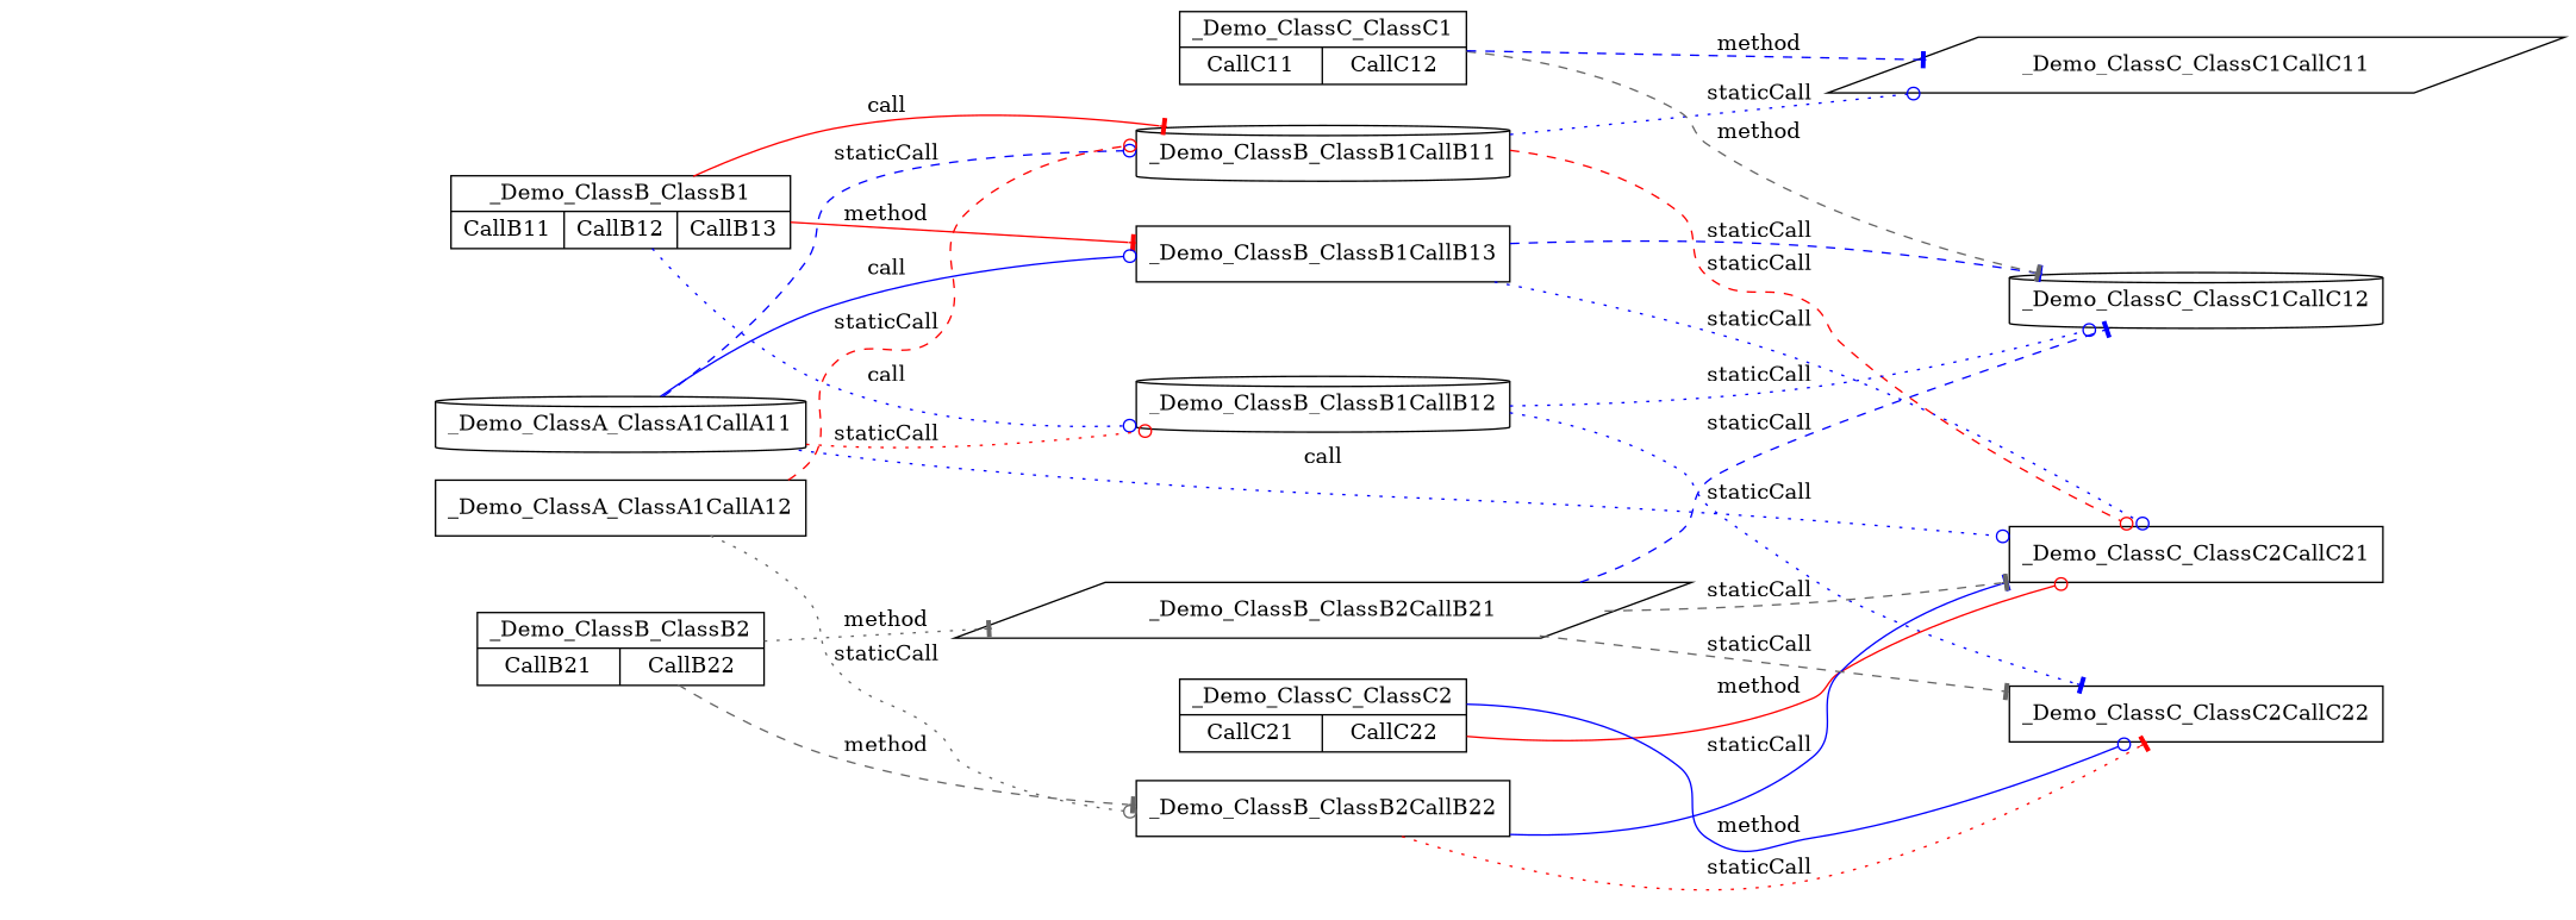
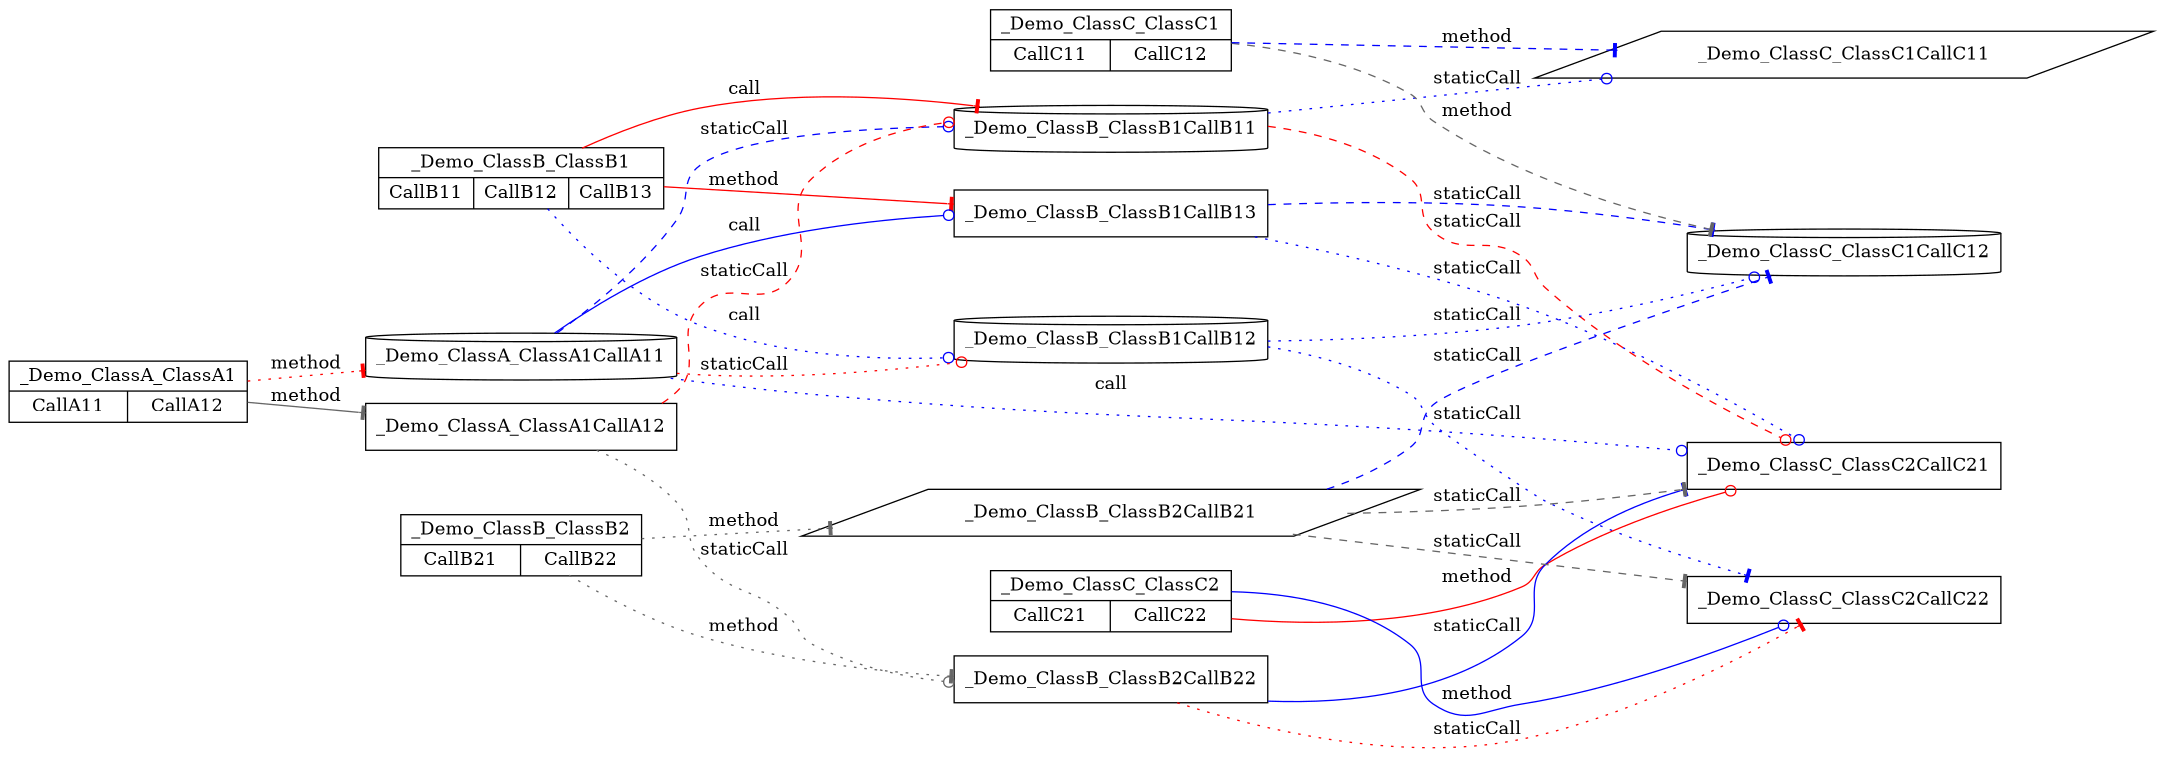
  digraph {
    rankdir=LR
    node [shape=record]
    edge [arrowhead=tee color=blue style=dotted]
    n1 [label="_Demo_ClassB_ClassB1 | { <_Demo_ClassB_ClassB1CallB11> CallB11|<_Demo_ClassB_ClassB1CallB12> CallB12|<_Demo_ClassB_ClassB1CallB13> CallB13 }"]
    _Demo_ClassB_ClassB1CallB13 [shape=box]
    _Demo_ClassB_ClassB1CallB11 [shape=cylinder]
    _Demo_ClassB_ClassB1CallB12 [shape=cylinder]
    _Demo_ClassC_ClassC1CallC12 [shape=cylinder]
    _Demo_ClassC_ClassC2CallC21 [shape=box]
    _Demo_ClassC_ClassC1CallC11 [shape=parallelogram]
    _Demo_ClassC_ClassC2CallC22 [shape=box]
    n9 [label="_Demo_ClassC_ClassC1 | { <_Demo_ClassC_ClassC1CallC11> CallC11|<_Demo_ClassC_ClassC1CallC12> CallC12 }"]
    n10 [label="_Demo_ClassC_ClassC2 | { <_Demo_ClassC_ClassC2CallC21> CallC21|<_Demo_ClassC_ClassC2CallC22> CallC22 }"]
    n11 [label="_Demo_ClassB_ClassB2 | { <_Demo_ClassB_ClassB2CallB21> CallB21|<_Demo_ClassB_ClassB2CallB22> CallB22 }"]
    _Demo_ClassB_ClassB2CallB22 [shape=box]
    _Demo_ClassB_ClassB2CallB21 [shape=parallelogram]
+   n14 [label="_Demo_ClassA_ClassA1 | { <_Demo_ClassA_ClassA1CallA11> CallA11|<_Demo_ClassA_ClassA1CallA12> CallA12 }"]
    _Demo_ClassA_ClassA1CallA11 [shape=cylinder]
    _Demo_ClassA_ClassA1CallA12 [shape=box]
    n1 -> _Demo_ClassB_ClassB1CallB13 [color=red label=method style=solid]
    n1 -> _Demo_ClassB_ClassB1CallB11 [color=red label=call style=solid]
    n1 -> _Demo_ClassB_ClassB1CallB12 [arrowhead=odot label=call]
    _Demo_ClassB_ClassB1CallB13 -> _Demo_ClassC_ClassC1CallC12 [label=staticCall style=dashed]
    _Demo_ClassB_ClassB1CallB13 -> _Demo_ClassC_ClassC2CallC21 [arrowhead=odot label=staticCall]
    _Demo_ClassB_ClassB1CallB11 -> _Demo_ClassC_ClassC2CallC21 [arrowhead=odot color=red label=staticCall style=dashed]
    _Demo_ClassB_ClassB1CallB11 -> _Demo_ClassC_ClassC1CallC11 [arrowhead=odot label=staticCall]
    _Demo_ClassB_ClassB1CallB12 -> _Demo_ClassC_ClassC1CallC12 [arrowhead=odot label=staticCall]
    _Demo_ClassB_ClassB1CallB12 -> _Demo_ClassC_ClassC2CallC22 [label=staticCall]
    n9 -> _Demo_ClassC_ClassC1CallC12 [color=gray40 label=method style=dashed]
    n9 -> _Demo_ClassC_ClassC1CallC11 [label=method style=dashed]
    n10 -> _Demo_ClassC_ClassC2CallC21 [arrowhead=odot color=red label=method style=solid]
    n10 -> _Demo_ClassC_ClassC2CallC22 [arrowhead=odot label=method style=solid]
-   n11 -> _Demo_ClassB_ClassB2CallB22 [color=gray40 label=method style=dashed]
+   n11 -> _Demo_ClassB_ClassB2CallB22 [color=gray40 label=method]
    n11 -> _Demo_ClassB_ClassB2CallB21 [color=gray40 label=method]
    _Demo_ClassB_ClassB2CallB22 -> _Demo_ClassC_ClassC2CallC21 [label=staticCall style=solid]
    _Demo_ClassB_ClassB2CallB22 -> _Demo_ClassC_ClassC2CallC22 [color=red label=staticCall]
    _Demo_ClassB_ClassB2CallB21 -> _Demo_ClassC_ClassC1CallC12 [label=staticCall style=dashed]
    _Demo_ClassB_ClassB2CallB21 -> _Demo_ClassC_ClassC2CallC21 [color=gray40 label=staticCall style=dashed]
    _Demo_ClassB_ClassB2CallB21 -> _Demo_ClassC_ClassC2CallC22 [color=gray40 label=staticCall style=dashed]
+   n14 -> _Demo_ClassA_ClassA1CallA11 [color=red label=method]
+   n14 -> _Demo_ClassA_ClassA1CallA12 [color=gray40 label=method style=solid]
    _Demo_ClassA_ClassA1CallA11 -> _Demo_ClassB_ClassB1CallB13 [arrowhead=odot label=call style=solid]
    _Demo_ClassA_ClassA1CallA11 -> _Demo_ClassB_ClassB1CallB11 [arrowhead=odot label=staticCall style=dashed]
    _Demo_ClassA_ClassA1CallA11 -> _Demo_ClassB_ClassB1CallB12 [arrowhead=odot color=red label=staticCall]
    _Demo_ClassA_ClassA1CallA11 -> _Demo_ClassC_ClassC2CallC21 [arrowhead=odot label=call]
    _Demo_ClassA_ClassA1CallA12 -> _Demo_ClassB_ClassB1CallB11 [arrowhead=odot color=red label=staticCall style=dashed]
    _Demo_ClassA_ClassA1CallA12 -> _Demo_ClassB_ClassB2CallB22 [arrowhead=odot color=gray40 label=staticCall]
  }
